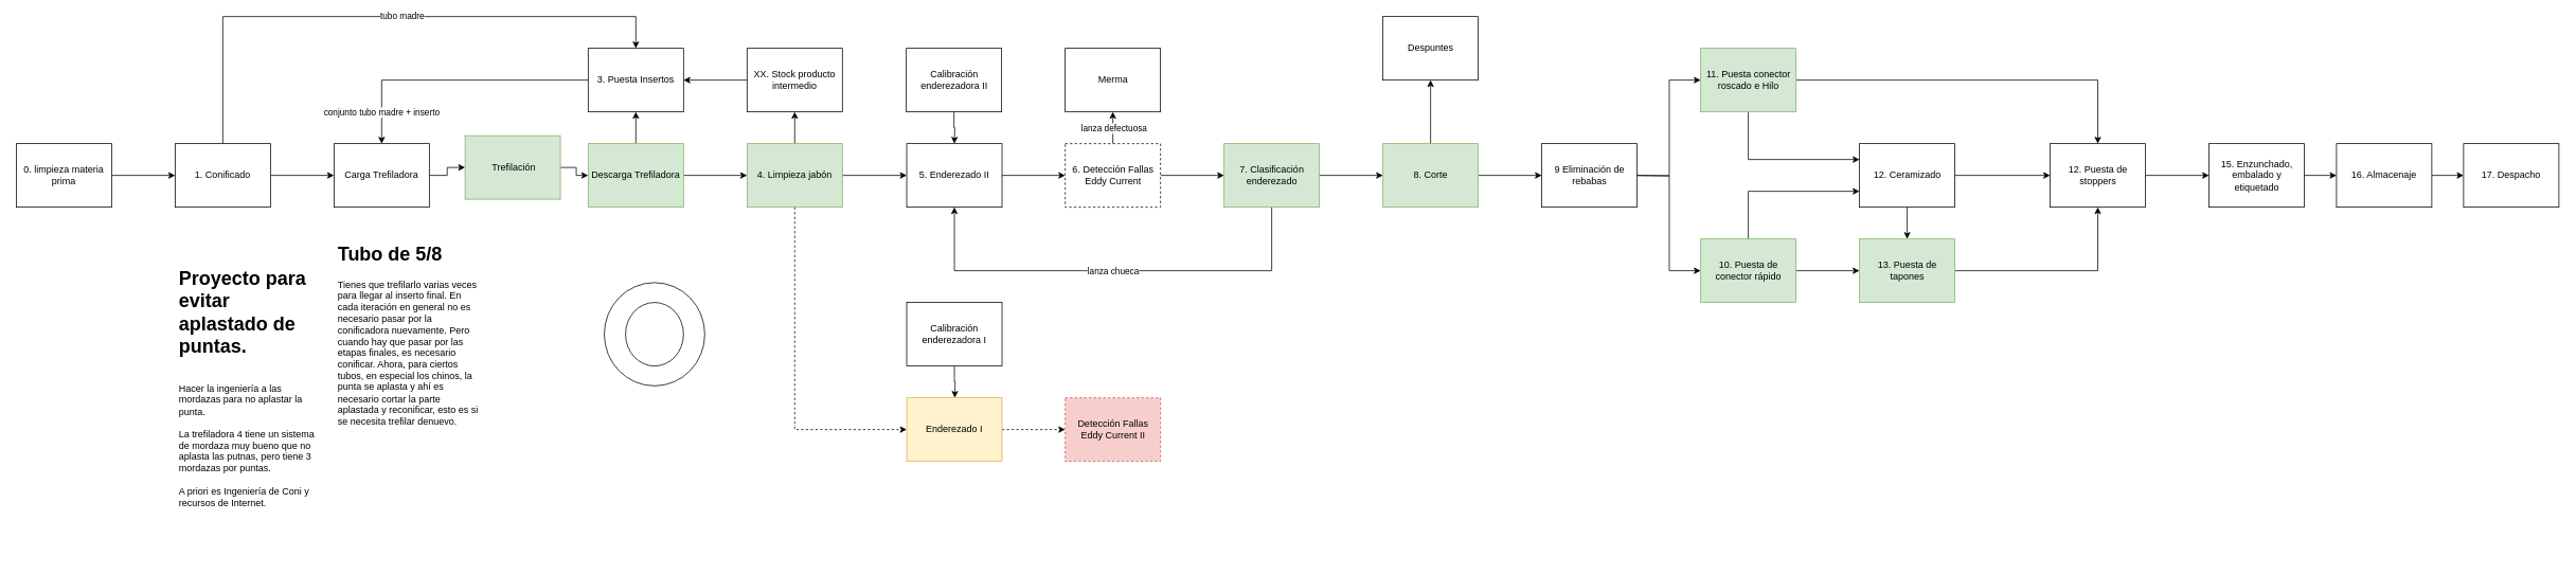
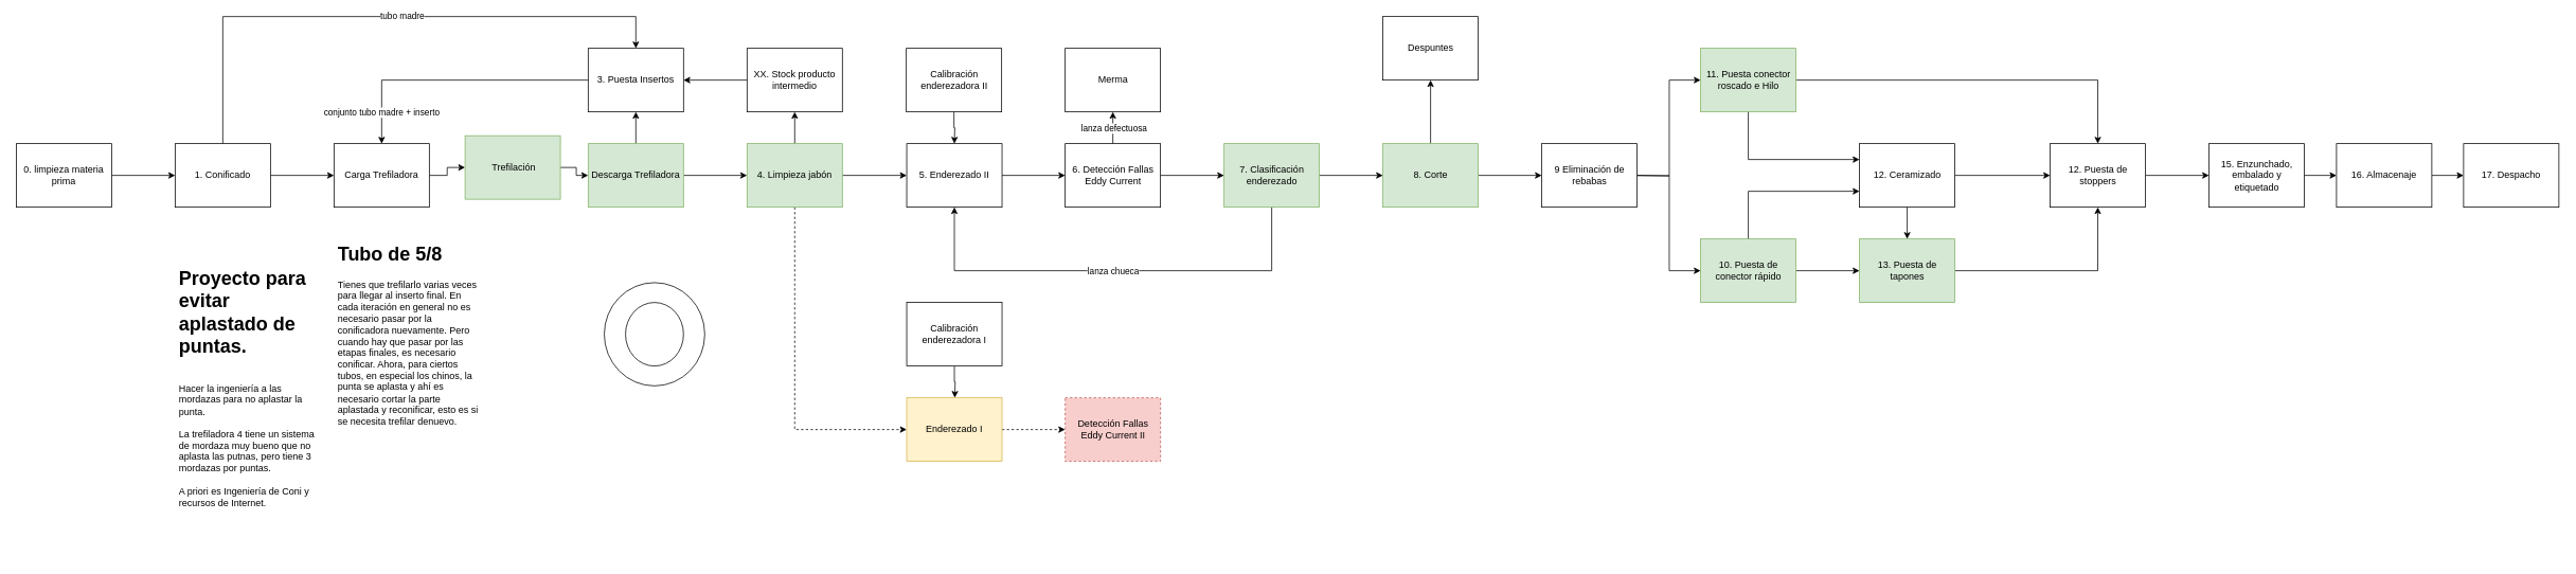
  <mxCell id="0" />
  <mxCell id="1" parent="0" />
  <mxCell id="2" value="" style="ellipse;whiteSpace=wrap;html=1;" vertex="1" parent="1"><mxGeometry x="760.25" y="355" width="126.5" height="130" as="geometry" /></mxCell>
  <mxCell id="3" style="edgeStyle=orthogonalEdgeStyle;rounded=0;orthogonalLoop=1;jettySize=auto;html=1;" parent="1" source="4" target="8" edge="1"><mxGeometry relative="1" as="geometry" /></mxCell>
  <mxCell id="4" value="0. limpieza materia prima" style="rounded=0;whiteSpace=wrap;html=1;" parent="1" vertex="1"><mxGeometry x="20" y="180" width="120" height="80" as="geometry" /></mxCell>
  <mxCell id="5" style="edgeStyle=orthogonalEdgeStyle;rounded=0;orthogonalLoop=1;jettySize=auto;html=1;entryX=0.5;entryY=0;entryDx=0;entryDy=0;" parent="1" source="8" target="13" edge="1"><mxGeometry relative="1" as="geometry"><Array as="points"><mxPoint x="280" y="20" /><mxPoint x="800" y="20" /></Array></mxGeometry></mxCell>
  <mxCell id="6" value="tubo madre" style="edgeLabel;html=1;align=center;verticalAlign=middle;resizable=0;points=[];" parent="5" vertex="1" connectable="0"><mxGeometry x="0.07" y="2" relative="1" as="geometry"><mxPoint y="1" as="offset" /></mxGeometry></mxCell>
  <mxCell id="7" style="edgeStyle=orthogonalEdgeStyle;rounded=0;orthogonalLoop=1;jettySize=auto;html=1;entryX=0;entryY=0.5;entryDx=0;entryDy=0;" parent="1" source="8" target="57" edge="1"><mxGeometry relative="1" as="geometry" /></mxCell>
  <mxCell id="8" value="1. Conificado" style="rounded=0;whiteSpace=wrap;html=1;" parent="1" vertex="1"><mxGeometry x="220" y="180" width="120" height="80" as="geometry" /></mxCell>
  <mxCell id="9" style="edgeStyle=orthogonalEdgeStyle;rounded=0;orthogonalLoop=1;jettySize=auto;html=1;entryX=0;entryY=0.5;entryDx=0;entryDy=0;" parent="1" source="10" target="60" edge="1"><mxGeometry relative="1" as="geometry" /></mxCell>
  <mxCell id="10" value="&amp;nbsp;Trefilación" style="rounded=0;whiteSpace=wrap;html=1;fillColor=#d5e8d4;strokeColor=#82b366;" parent="1" vertex="1"><mxGeometry x="585" y="170" width="120" height="80" as="geometry" /></mxCell>
  <mxCell id="11" style="edgeStyle=orthogonalEdgeStyle;rounded=0;orthogonalLoop=1;jettySize=auto;html=1;entryX=0.5;entryY=0;entryDx=0;entryDy=0;" parent="1" source="13" target="57" edge="1"><mxGeometry relative="1" as="geometry"><mxPoint x="640" y="180" as="targetPoint" /><Array as="points"><mxPoint x="480" y="100" /></Array></mxGeometry></mxCell>
  <mxCell id="12" value="conjunto tubo madre + inserto" style="edgeLabel;html=1;align=center;verticalAlign=middle;resizable=0;points=[];" parent="11" vertex="1" connectable="0"><mxGeometry x="0.162" y="-1" relative="1" as="geometry"><mxPoint x="-63" y="41" as="offset" /></mxGeometry></mxCell>
  <mxCell id="13" value="3. Puesta Insertos" style="rounded=0;whiteSpace=wrap;html=1;" parent="1" vertex="1"><mxGeometry x="740" width="120" height="80" as="geometry" y="60" /></mxCell>
  <mxCell id="14" style="edgeStyle=orthogonalEdgeStyle;rounded=0;orthogonalLoop=1;jettySize=auto;html=1;" parent="1" source="17" target="19" edge="1"><mxGeometry relative="1" as="geometry" /></mxCell>
  <mxCell id="15" style="edgeStyle=orthogonalEdgeStyle;rounded=0;orthogonalLoop=1;jettySize=auto;html=1;" parent="1" source="17" target="54" edge="1"><mxGeometry relative="1" as="geometry" /></mxCell>
  <mxCell id="16" style="edgeStyle=orthogonalEdgeStyle;rounded=0;orthogonalLoop=1;jettySize=auto;html=1;entryX=0;entryY=0.5;entryDx=0;entryDy=0;dashed=1;" parent="1" source="17" target="62" edge="1"><mxGeometry relative="1" as="geometry"><Array as="points"><mxPoint x="1000" y="540" /></Array></mxGeometry></mxCell>
  <mxCell id="17" value="4. Limpieza jabón" style="rounded=0;whiteSpace=wrap;html=1;fillColor=#d5e8d4;strokeColor=#82b366;" parent="1" vertex="1"><mxGeometry x="940" y="180" width="120" height="80" as="geometry" /></mxCell>
  <mxCell id="18" value="" style="edgeStyle=orthogonalEdgeStyle;rounded=0;orthogonalLoop=1;jettySize=auto;html=1;entryX=0;entryY=0.5;entryDx=0;entryDy=0;" parent="1" source="19" target="23" edge="1"><mxGeometry relative="1" as="geometry" /></mxCell>
  <mxCell id="19" value="5. Enderezado II" style="rounded=0;whiteSpace=wrap;html=1;" parent="1" vertex="1"><mxGeometry x="1141" y="180" width="120" height="80" as="geometry" /></mxCell>
  <mxCell id="20" style="edgeStyle=orthogonalEdgeStyle;rounded=0;orthogonalLoop=1;jettySize=auto;html=1;entryX=0;entryY=0.5;entryDx=0;entryDy=0;" parent="1" source="23" target="27" edge="1"><mxGeometry relative="1" as="geometry" /></mxCell>
  <mxCell id="21" style="edgeStyle=orthogonalEdgeStyle;rounded=0;orthogonalLoop=1;jettySize=auto;html=1;" parent="1" source="23" target="28" edge="1"><mxGeometry relative="1" as="geometry" /></mxCell>
  <mxCell id="22" value="lanza defectuosa" style="edgeLabel;html=1;align=center;verticalAlign=middle;resizable=0;points=[];" parent="21" vertex="1" connectable="0"><mxGeometry x="0.062" y="-1" relative="1" as="geometry"><mxPoint y="1" as="offset" /></mxGeometry></mxCell>
- <mxCell id="23" value="6. Detección Fallas Eddy Current" style="rounded=0;whiteSpace=wrap;html=1;dashed=1;" parent="1" vertex="1"><mxGeometry x="1340.5" y="180" width="120" height="80" as="geometry" /></mxCell>
+ <mxCell id="23" value="6. Detección Fallas Eddy Current" style="rounded=0;whiteSpace=wrap;html=1;" parent="1" vertex="1"><mxGeometry x="1340.5" y="180" width="120" height="80" as="geometry" /></mxCell>
  <mxCell id="24" style="edgeStyle=orthogonalEdgeStyle;rounded=0;orthogonalLoop=1;jettySize=auto;html=1;entryX=0.5;entryY=1;entryDx=0;entryDy=0;" parent="1" source="27" target="19" edge="1"><mxGeometry relative="1" as="geometry"><Array as="points"><mxPoint x="1600.5" y="340" /><mxPoint x="1201.5" y="340" /></Array></mxGeometry></mxCell>
  <mxCell id="25" value="lanza chueca" style="edgeLabel;html=1;align=center;verticalAlign=middle;resizable=0;points=[];" parent="24" vertex="1" connectable="0"><mxGeometry x="0.008" y="3" relative="1" as="geometry"><mxPoint x="2" y="-3" as="offset" /></mxGeometry></mxCell>
  <mxCell id="26" style="edgeStyle=orthogonalEdgeStyle;rounded=0;orthogonalLoop=1;jettySize=auto;html=1;" parent="1" source="27" target="39" edge="1"><mxGeometry relative="1" as="geometry" /></mxCell>
  <mxCell id="27" value="7. Clasificación enderezado" style="rounded=0;whiteSpace=wrap;html=1;fillColor=#d5e8d4;strokeColor=#82b366;" parent="1" vertex="1"><mxGeometry x="1540.5" y="180" width="120" height="80" as="geometry" /></mxCell>
  <mxCell id="28" value="Merma" style="rounded=0;whiteSpace=wrap;html=1;" parent="1" vertex="1"><mxGeometry x="1340.5" width="120" height="80" as="geometry" y="60" /></mxCell>
  <mxCell id="29" style="edgeStyle=orthogonalEdgeStyle;rounded=0;orthogonalLoop=1;jettySize=auto;html=1;entryX=0;entryY=0.5;entryDx=0;entryDy=0;" parent="1" target="33" edge="1"><mxGeometry relative="1" as="geometry"><mxPoint x="2060.5" y="220.048" as="sourcePoint" /></mxGeometry></mxCell>
  <mxCell id="30" style="edgeStyle=orthogonalEdgeStyle;rounded=0;orthogonalLoop=1;jettySize=auto;html=1;entryX=0;entryY=0.5;entryDx=0;entryDy=0;" parent="1" target="36" edge="1"><mxGeometry relative="1" as="geometry"><mxPoint x="2060.5" y="220.048" as="sourcePoint" /></mxGeometry></mxCell>
  <mxCell id="31" style="edgeStyle=orthogonalEdgeStyle;rounded=0;orthogonalLoop=1;jettySize=auto;html=1;entryX=0;entryY=0.25;entryDx=0;entryDy=0;" parent="1" source="33" target="43" edge="1"><mxGeometry relative="1" as="geometry"><Array as="points"><mxPoint x="2200.5" y="200" /></Array></mxGeometry></mxCell>
  <mxCell id="32" style="edgeStyle=orthogonalEdgeStyle;rounded=0;orthogonalLoop=1;jettySize=auto;html=1;" parent="1" source="33" target="47" edge="1"><mxGeometry relative="1" as="geometry" /></mxCell>
  <mxCell id="33" value="11. Puesta conector roscado e Hilo" style="rounded=0;whiteSpace=wrap;html=1;fillColor=#d5e8d4;strokeColor=#82b366;" parent="1" vertex="1"><mxGeometry x="2140.5" width="120" height="80" as="geometry" y="60" /></mxCell>
  <mxCell id="34" style="edgeStyle=orthogonalEdgeStyle;rounded=0;orthogonalLoop=1;jettySize=auto;html=1;entryX=0;entryY=0.75;entryDx=0;entryDy=0;" parent="1" source="36" target="43" edge="1"><mxGeometry relative="1" as="geometry"><Array as="points"><mxPoint x="2200.5" y="240" /></Array></mxGeometry></mxCell>
  <mxCell id="35" style="edgeStyle=orthogonalEdgeStyle;rounded=0;orthogonalLoop=1;jettySize=auto;html=1;entryX=0;entryY=0.5;entryDx=0;entryDy=0;" parent="1" source="36" target="45" edge="1"><mxGeometry relative="1" as="geometry" /></mxCell>
  <mxCell id="36" value="10. Puesta de conector rápido" style="rounded=0;whiteSpace=wrap;html=1;fillColor=#d5e8d4;strokeColor=#82b366;" parent="1" vertex="1"><mxGeometry x="2140.5" y="300" width="120" height="80" as="geometry" /></mxCell>
  <mxCell id="37" style="edgeStyle=orthogonalEdgeStyle;rounded=0;orthogonalLoop=1;jettySize=auto;html=1;" parent="1" source="39" target="40" edge="1"><mxGeometry relative="1" as="geometry" /></mxCell>
  <mxCell id="38" style="edgeStyle=orthogonalEdgeStyle;rounded=0;orthogonalLoop=1;jettySize=auto;html=1;entryX=0.5;entryY=1;entryDx=0;entryDy=0;" parent="1" source="39" target="55" edge="1"><mxGeometry relative="1" as="geometry" /></mxCell>
  <mxCell id="39" value="8. Corte" style="rounded=0;whiteSpace=wrap;html=1;fillColor=#d5e8d4;strokeColor=#82b366;" parent="1" vertex="1"><mxGeometry x="1740.5" y="180" width="120" height="80" as="geometry" /></mxCell>
  <mxCell id="40" value="9 Eliminación de rebabas" style="rounded=0;whiteSpace=wrap;html=1;" parent="1" vertex="1"><mxGeometry x="1940.5" y="180" width="120" height="80" as="geometry" /></mxCell>
  <mxCell id="41" style="edgeStyle=orthogonalEdgeStyle;rounded=0;orthogonalLoop=1;jettySize=auto;html=1;" parent="1" source="43" target="47" edge="1"><mxGeometry relative="1" as="geometry" /></mxCell>
  <mxCell id="42" style="edgeStyle=orthogonalEdgeStyle;rounded=0;orthogonalLoop=1;jettySize=auto;html=1;entryX=0.5;entryY=0;entryDx=0;entryDy=0;" parent="1" source="43" target="45" edge="1"><mxGeometry relative="1" as="geometry" /></mxCell>
  <mxCell id="43" value="12. Ceramizado" style="rounded=0;whiteSpace=wrap;html=1;" parent="1" vertex="1"><mxGeometry x="2340.5" y="180" width="120" height="80" as="geometry" /></mxCell>
  <mxCell id="44" style="edgeStyle=orthogonalEdgeStyle;rounded=0;orthogonalLoop=1;jettySize=auto;html=1;entryX=0.5;entryY=1;entryDx=0;entryDy=0;" parent="1" source="45" target="47" edge="1"><mxGeometry relative="1" as="geometry" /></mxCell>
  <mxCell id="45" value="13. Puesta de tapones" style="rounded=0;whiteSpace=wrap;html=1;fillColor=#d5e8d4;strokeColor=#82b366;" parent="1" vertex="1"><mxGeometry x="2340.5" y="300" width="120" height="80" as="geometry" /></mxCell>
  <mxCell id="46" style="edgeStyle=orthogonalEdgeStyle;rounded=0;orthogonalLoop=1;jettySize=auto;html=1;" parent="1" source="47" target="49" edge="1"><mxGeometry relative="1" as="geometry" /></mxCell>
  <mxCell id="47" value="12. Puesta de stoppers" style="rounded=0;whiteSpace=wrap;html=1;" parent="1" vertex="1"><mxGeometry x="2580.5" y="180" width="120" height="80" as="geometry" /></mxCell>
  <mxCell id="48" style="edgeStyle=orthogonalEdgeStyle;rounded=0;orthogonalLoop=1;jettySize=auto;html=1;" parent="1" source="49" target="51" edge="1"><mxGeometry relative="1" as="geometry" /></mxCell>
  <mxCell id="49" value="15. Enzunchado, embalado y etiquetado" style="rounded=0;whiteSpace=wrap;html=1;" parent="1" vertex="1"><mxGeometry x="2780.5" y="180" width="120" height="80" as="geometry" /></mxCell>
  <mxCell id="50" style="edgeStyle=orthogonalEdgeStyle;rounded=0;orthogonalLoop=1;jettySize=auto;html=1;entryX=0;entryY=0.5;entryDx=0;entryDy=0;" parent="1" source="51" target="52" edge="1"><mxGeometry relative="1" as="geometry" /></mxCell>
  <mxCell id="51" value="16. Almacenaje" style="rounded=0;whiteSpace=wrap;html=1;" parent="1" vertex="1"><mxGeometry x="2941" y="180" width="120" height="80" as="geometry" /></mxCell>
  <mxCell id="52" value="17. Despacho" style="rounded=0;whiteSpace=wrap;html=1;" parent="1" vertex="1"><mxGeometry x="3101" y="180" width="120" height="80" as="geometry" /></mxCell>
  <mxCell id="53" style="edgeStyle=orthogonalEdgeStyle;rounded=0;orthogonalLoop=1;jettySize=auto;html=1;entryX=1;entryY=0.5;entryDx=0;entryDy=0;" parent="1" source="54" target="13" edge="1"><mxGeometry relative="1" as="geometry" /></mxCell>
  <mxCell id="54" value="XX. Stock producto intermedio" style="rounded=0;whiteSpace=wrap;html=1;" parent="1" vertex="1"><mxGeometry x="940" width="120" height="80" as="geometry" y="60" /></mxCell>
  <mxCell id="55" value="Despuntes" style="rounded=0;whiteSpace=wrap;html=1;" parent="1" vertex="1"><mxGeometry x="1740.5" y="20" width="120" height="80" as="geometry" /></mxCell>
  <mxCell id="56" style="edgeStyle=orthogonalEdgeStyle;rounded=0;orthogonalLoop=1;jettySize=auto;html=1;exitX=1;exitY=0.5;exitDx=0;exitDy=0;entryX=0;entryY=0.5;entryDx=0;entryDy=0;" parent="1" source="57" target="10" edge="1"><mxGeometry relative="1" as="geometry" /></mxCell>
  <mxCell id="57" value="Carga Trefiladora" style="rounded=0;whiteSpace=wrap;html=1;" parent="1" vertex="1"><mxGeometry x="420" y="180" width="120" height="80" as="geometry" /></mxCell>
  <mxCell id="58" style="edgeStyle=orthogonalEdgeStyle;rounded=0;orthogonalLoop=1;jettySize=auto;html=1;" parent="1" source="60" target="13" edge="1"><mxGeometry relative="1" as="geometry" /></mxCell>
  <mxCell id="59" style="edgeStyle=orthogonalEdgeStyle;rounded=0;orthogonalLoop=1;jettySize=auto;html=1;" parent="1" source="60" target="17" edge="1"><mxGeometry relative="1" as="geometry" /></mxCell>
  <mxCell id="60" value="Descarga Trefiladora" style="rounded=0;whiteSpace=wrap;html=1;fillColor=#d5e8d4;strokeColor=#82b366;" parent="1" vertex="1"><mxGeometry x="740" y="180" width="120" height="80" as="geometry" /></mxCell>
  <mxCell id="61" style="edgeStyle=orthogonalEdgeStyle;rounded=0;orthogonalLoop=1;jettySize=auto;html=1;dashed=1;" parent="1" source="62" target="67" edge="1"><mxGeometry relative="1" as="geometry" /></mxCell>
  <mxCell id="62" value="Enderezado I" style="rounded=0;whiteSpace=wrap;html=1;fillColor=#fff2cc;strokeColor=#d6b656;" parent="1" vertex="1"><mxGeometry x="1141" y="500" width="120" height="80" as="geometry" /></mxCell>
  <mxCell id="63" style="edgeStyle=orthogonalEdgeStyle;rounded=0;orthogonalLoop=1;jettySize=auto;html=1;entryX=0.5;entryY=0;entryDx=0;entryDy=0;" parent="1" source="64" edge="1"><mxGeometry relative="1" as="geometry"><mxPoint x="1201.5" y="500" as="targetPoint" /></mxGeometry></mxCell>
  <mxCell id="64" value="Calibración enderezadora I" style="rounded=0;whiteSpace=wrap;html=1;" parent="1" vertex="1"><mxGeometry x="1141" y="380" width="120" height="80" as="geometry" /></mxCell>
  <mxCell id="65" style="edgeStyle=orthogonalEdgeStyle;rounded=0;orthogonalLoop=1;jettySize=auto;html=1;entryX=0.5;entryY=0;entryDx=0;entryDy=0;" parent="1" source="66" edge="1"><mxGeometry relative="1" as="geometry"><mxPoint x="1201" y="180" as="targetPoint" /></mxGeometry></mxCell>
  <mxCell id="66" value="Calibración enderezadora II" style="rounded=0;whiteSpace=wrap;html=1;" parent="1" vertex="1"><mxGeometry x="1140.5" width="120" height="80" as="geometry" y="60" /></mxCell>
  <mxCell id="67" value="Detección Fallas Eddy Current II" style="rounded=0;whiteSpace=wrap;html=1;dashed=1;fillColor=#f8cecc;strokeColor=#b85450;" parent="1" vertex="1"><mxGeometry x="1340.5" y="500" width="120" height="80" as="geometry" /></mxCell>
  <mxCell id="68" value="&lt;h1&gt;Tubo de 5/8&lt;/h1&gt;&lt;div&gt;Tienes que trefilarlo varias veces para llegar al inserto final. En cada iteración en general no es necesario pasar por la conificadora nuevamente. Pero cuando hay que pasar por las etapas finales, es necesario conificar. Ahora, para ciertos tubos, en especial los chinos, la punta se aplasta y ahí es necesario cortar la parte aplastada y reconificar, esto es si se necesita trefilar denuevo.&lt;/div&gt;" style="text;html=1;strokeColor=none;fillColor=none;spacing=5;spacingTop=-20;whiteSpace=wrap;overflow=hidden;rounded=0;" vertex="1" parent="1"><mxGeometry x="420" y="300" width="190" height="270" as="geometry" /></mxCell>
  <mxCell id="69" value="" style="ellipse;whiteSpace=wrap;html=1;" vertex="1" parent="1"><mxGeometry x="787" y="380" width="73" height="80" as="geometry" /></mxCell>
  <mxCell id="70" value="&lt;h1&gt;Proyecto para evitar aplastado de puntas.&lt;/h1&gt;&lt;div&gt;&lt;br&gt;&lt;/div&gt;&lt;div&gt;Hacer la ingeniería a las mordazas para no aplastar la punta.&amp;nbsp;&lt;/div&gt;&lt;div&gt;&lt;br&gt;&lt;/div&gt;&lt;div&gt;La trefiladora 4 tiene un sistema de mordaza muy bueno que no aplasta las putnas, pero tiene 3 mordazas por puntas.&lt;/div&gt;&lt;div&gt;&lt;br&gt;&lt;/div&gt;&lt;div&gt;A priori es Ingeniería de Coni y recursos de Internet.&amp;nbsp;&lt;/div&gt;" style="text;html=1;strokeColor=none;fillColor=none;spacing=5;spacingTop=-20;whiteSpace=wrap;overflow=hidden;rounded=0;" vertex="1" parent="1"><mxGeometry x="220" y="330" width="190" height="370" as="geometry" /></mxCell>
